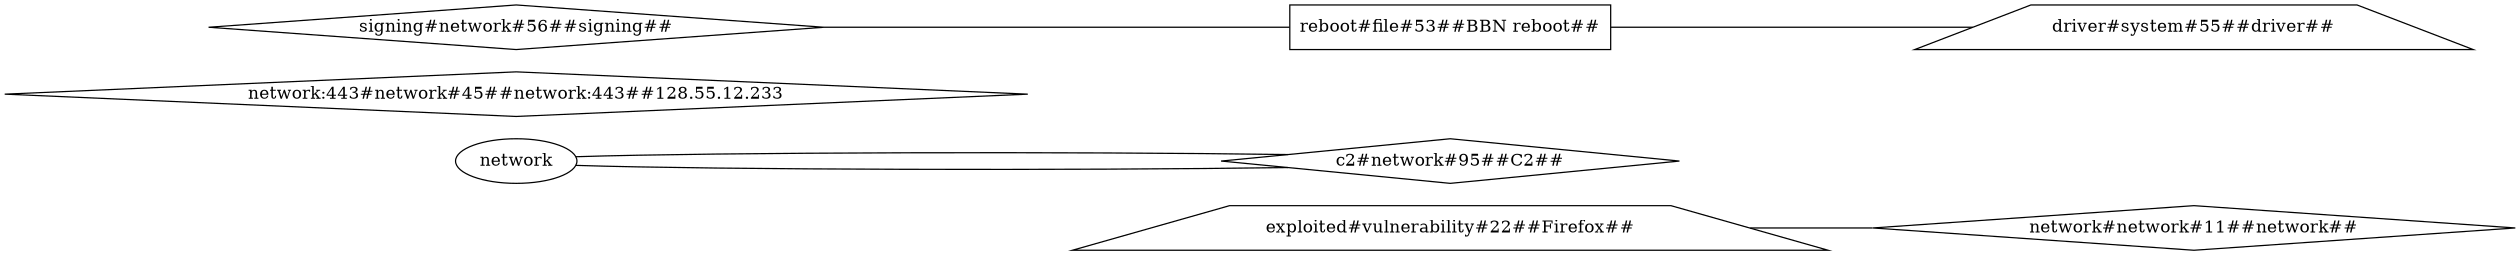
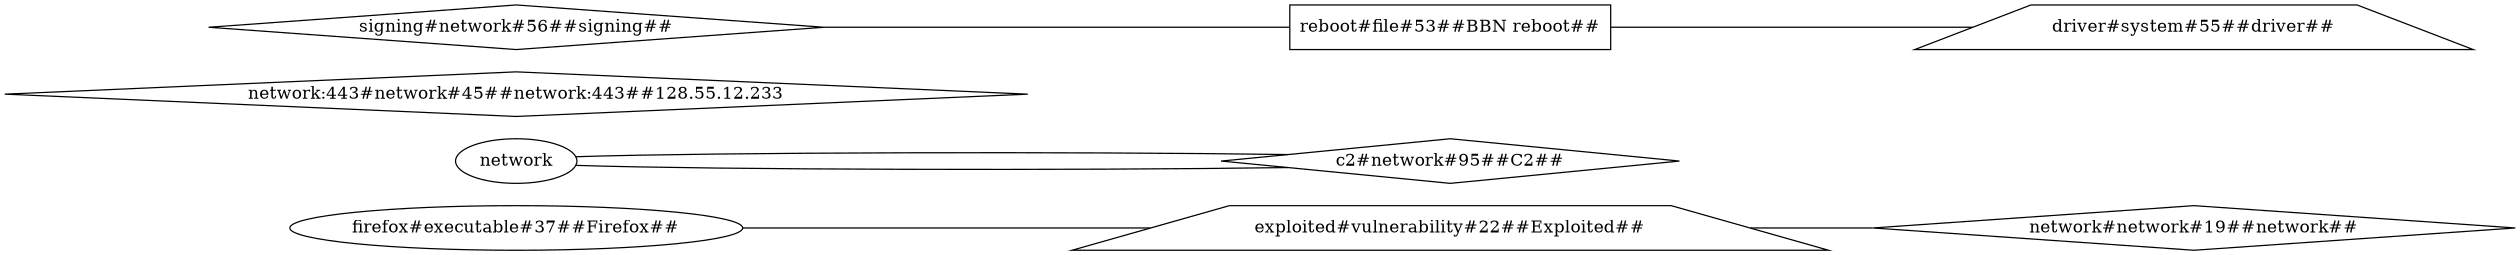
  graph {
    rankdir=LR
    node [shape=diamond]
-   n1 [label="network#network#11##network##"]
-   n2 [label="exploited#vulnerability#22##Firefox##" shape=trapezium]
+   n1 [label="network#network#19##network##"]
+   n2 [label="exploited#vulnerability#22##Exploited##" shape=trapezium]
+   n3 [label="firefox#executable#37##Firefox##" shape=oval]
    network [shape=""]
    n5 [label="c2#network#95##C2##"]
    n6 [label="network:443#network#45##network:443##128.55.12.233"]
    n7 [label="signing#network#56##signing##"]
    n8 [label="reboot#file#53##BBN reboot##" shape=rectangle]
    n9 [label="driver#system#55##driver##" shape=trapezium]
    n2 -- n1
+   n3 -- n2
    network -- n5 [tailport="443#network#45"]
    n5 -- network [headport="443#network#45"]
    n7 -- n8
    n8 -- n9
  }
